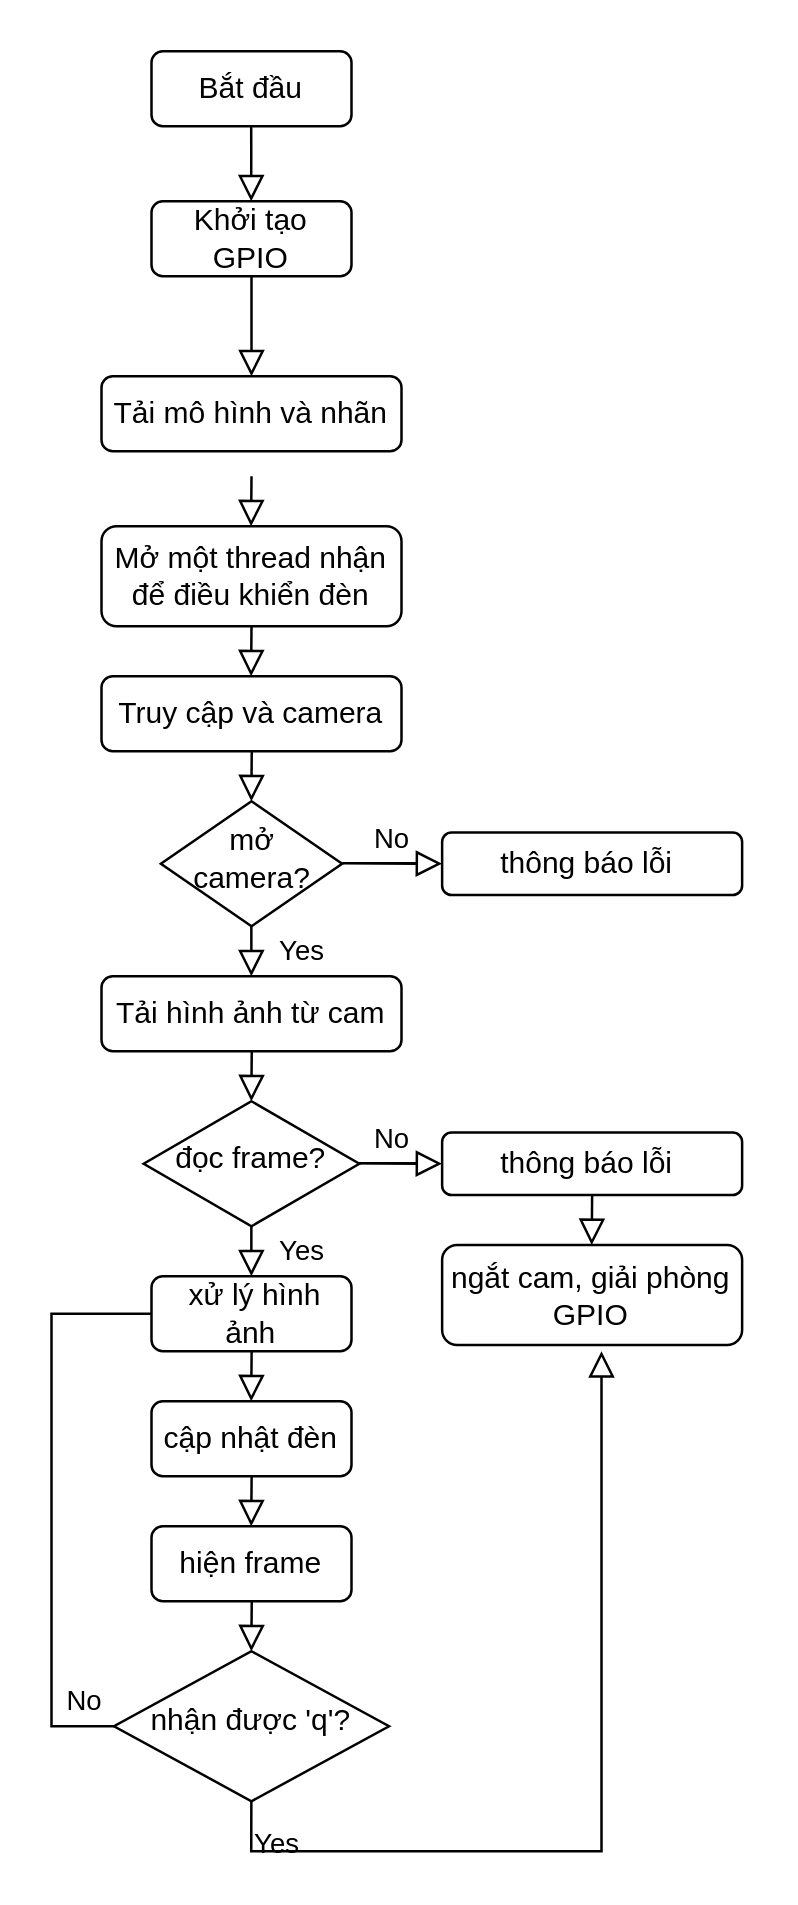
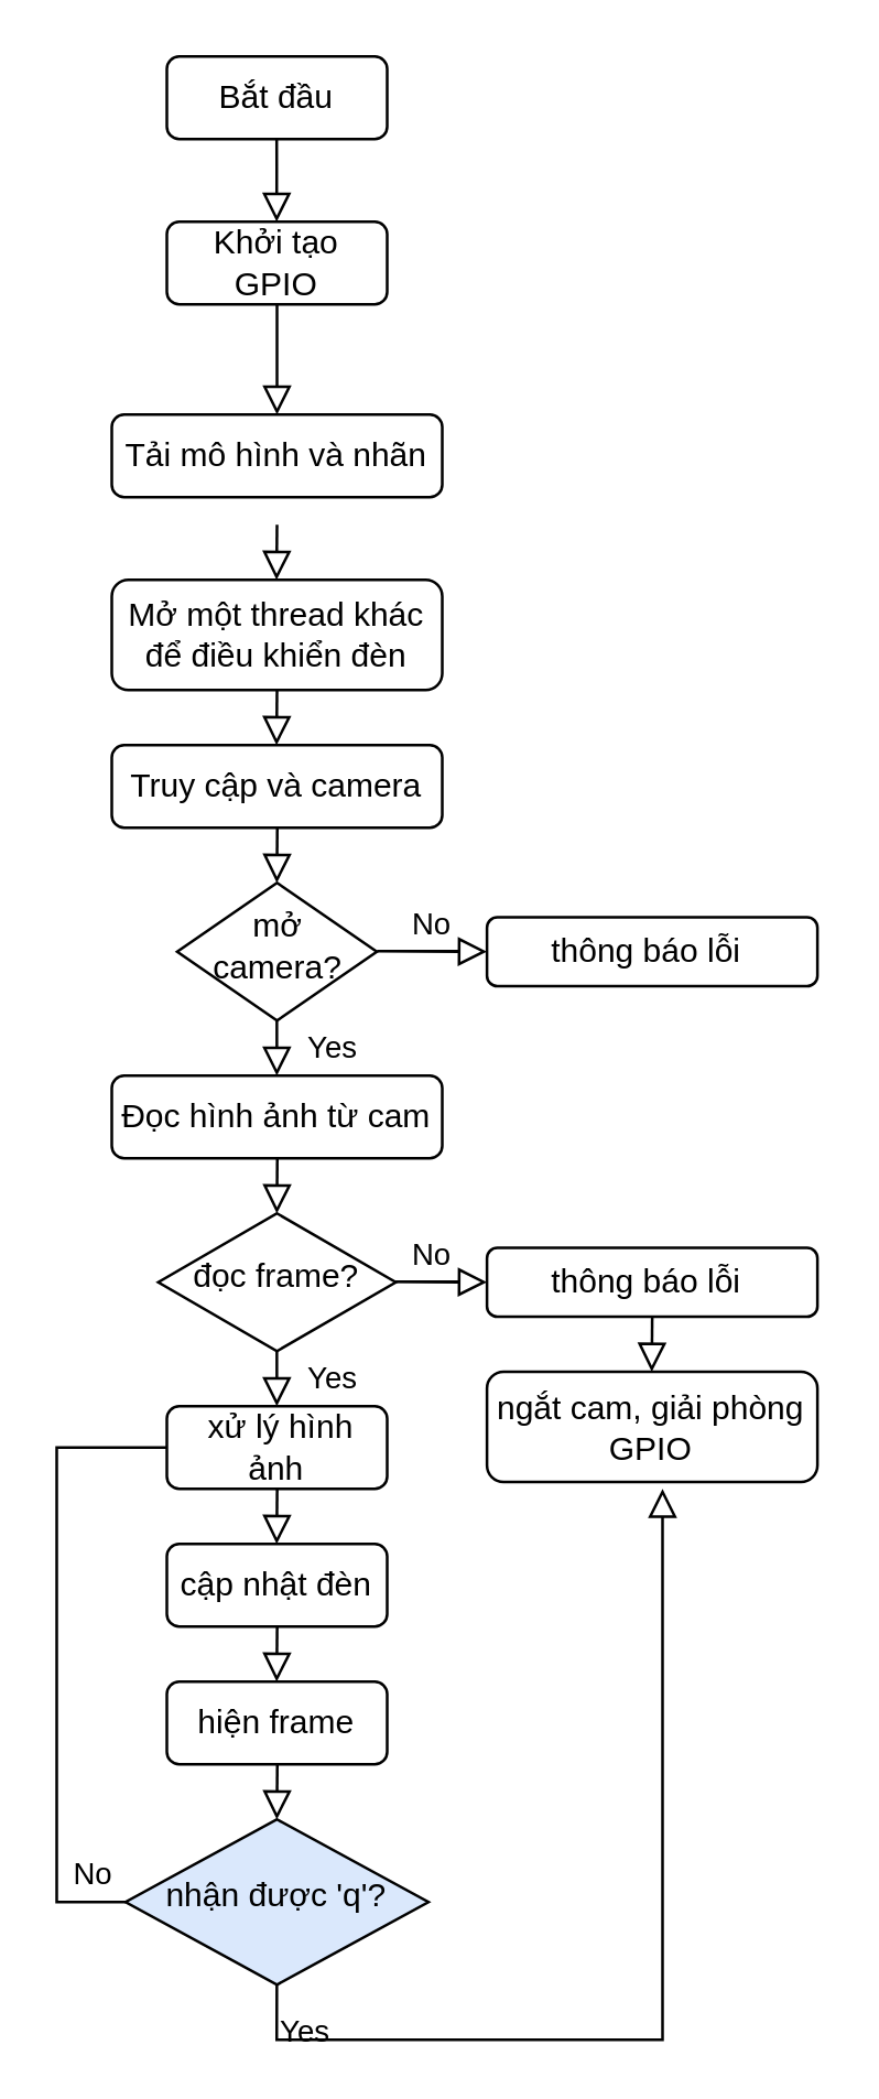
  <mxCell id="0" />
  <mxCell id="1" parent="0" />
  <mxCell id="2" value="" style="rounded=0;html=1;jettySize=auto;orthogonalLoop=1;fontSize=11;endArrow=block;endFill=0;endSize=8;strokeWidth=1;shadow=0;labelBackgroundColor=none;edgeStyle=orthogonalEdgeStyle;" parent="1" source="3" edge="1"><mxGeometry relative="1" as="geometry"><mxPoint x="100" y="150" as="targetPoint" /></mxGeometry></mxCell>
  <mxCell id="3" value="Khởi tạo GPIO" style="rounded=1;whiteSpace=wrap;html=1;fontSize=12;glass=0;strokeWidth=1;shadow=0;" parent="1" vertex="1"><mxGeometry x="60" y="80" width="80" height="30" as="geometry" /></mxCell>
  <mxCell id="4" value="Yes" style="rounded=0;html=1;jettySize=auto;orthogonalLoop=1;fontSize=11;endArrow=block;endFill=0;endSize=8;strokeWidth=1;shadow=0;labelBackgroundColor=none;edgeStyle=orthogonalEdgeStyle;" parent="1" edge="1"><mxGeometry y="20" relative="1" as="geometry"><mxPoint as="offset" /><mxPoint x="99.94" y="370" as="sourcePoint" /><mxPoint x="99.94" y="390" as="targetPoint" /></mxGeometry></mxCell>
  <mxCell id="5" value="No" style="edgeStyle=orthogonalEdgeStyle;rounded=0;html=1;jettySize=auto;orthogonalLoop=1;fontSize=11;endArrow=block;endFill=0;endSize=8;strokeWidth=1;shadow=0;labelBackgroundColor=none;" parent="1" edge="1"><mxGeometry x="-0.715" y="-10" relative="1" as="geometry"><mxPoint as="offset" /><mxPoint x="166.25" y="344.77" as="sourcePoint" /><mxPoint x="176.25" y="345" as="targetPoint" /><Array as="points"><mxPoint x="136.25" y="344.77" /></Array></mxGeometry></mxCell>
  <mxCell id="6" value="mở camera?" style="rhombus;whiteSpace=wrap;html=1;shadow=0;fontFamily=Helvetica;fontSize=12;align=center;strokeWidth=1;spacing=6;spacingTop=-4;" parent="1" vertex="1"><mxGeometry x="63.75" y="320" width="72.5" height="50" as="geometry" /></mxCell>
  <mxCell id="7" value="thông báo lỗi&amp;nbsp;" style="rounded=1;whiteSpace=wrap;html=1;fontSize=12;glass=0;strokeWidth=1;shadow=0;" parent="1" vertex="1"><mxGeometry x="176.25" y="332.5" width="120" height="25" as="geometry" /></mxCell>
- <mxCell id="8" value="Tải hình ảnh từ cam" style="rounded=1;whiteSpace=wrap;html=1;fontSize=12;glass=0;strokeWidth=1;shadow=0;" parent="1" vertex="1"><mxGeometry x="40" y="390" width="120" height="30" as="geometry" /></mxCell>
+ <mxCell id="8" value="Đọc hình ảnh từ cam" style="rounded=1;whiteSpace=wrap;html=1;fontSize=12;glass=0;strokeWidth=1;shadow=0;" parent="1" vertex="1"><mxGeometry x="40" y="390" width="120" height="30" as="geometry" /></mxCell>
  <mxCell id="9" value="Bắt đầu" style="rounded=1;whiteSpace=wrap;html=1;fontSize=12;glass=0;strokeWidth=1;shadow=0;" vertex="1" parent="1"><mxGeometry x="60" y="20" width="80" height="30" as="geometry" /></mxCell>
  <mxCell id="10" value="" style="rounded=0;html=1;jettySize=auto;orthogonalLoop=1;fontSize=11;endArrow=block;endFill=0;endSize=8;strokeWidth=1;shadow=0;labelBackgroundColor=none;edgeStyle=orthogonalEdgeStyle;" edge="1" parent="1"><mxGeometry relative="1" as="geometry"><mxPoint x="99.88" y="50" as="sourcePoint" /><mxPoint x="99.88" y="80" as="targetPoint" /><Array as="points"><mxPoint x="99.88" y="60" /><mxPoint x="99.88" y="60" /></Array></mxGeometry></mxCell>
  <mxCell id="11" value="Tải mô hình và nhãn" style="rounded=1;whiteSpace=wrap;html=1;fontSize=12;glass=0;strokeWidth=1;shadow=0;" vertex="1" parent="1"><mxGeometry x="40" y="150" width="120" height="30" as="geometry" /></mxCell>
- <mxCell id="12" value="Mở một thread nhận để điều khiển đèn" style="rounded=1;whiteSpace=wrap;html=1;fontSize=12;glass=0;strokeWidth=1;shadow=0;" vertex="1" parent="1"><mxGeometry x="40" y="210" width="120" height="40" as="geometry" /></mxCell>
+ <mxCell id="12" value="Mở một thread khác để điều khiển đèn" style="rounded=1;whiteSpace=wrap;html=1;fontSize=12;glass=0;strokeWidth=1;shadow=0;" vertex="1" parent="1"><mxGeometry x="40" y="210" width="120" height="40" as="geometry" /></mxCell>
  <mxCell id="13" value="" style="rounded=0;html=1;jettySize=auto;orthogonalLoop=1;fontSize=11;endArrow=block;endFill=0;endSize=8;strokeWidth=1;shadow=0;labelBackgroundColor=none;edgeStyle=orthogonalEdgeStyle;" edge="1" parent="1"><mxGeometry relative="1" as="geometry"><mxPoint x="100" y="190" as="sourcePoint" /><mxPoint x="99.84" y="210" as="targetPoint" /></mxGeometry></mxCell>
  <mxCell id="14" value="Truy cập và camera" style="rounded=1;whiteSpace=wrap;html=1;fontSize=12;glass=0;strokeWidth=1;shadow=0;" vertex="1" parent="1"><mxGeometry x="40" y="270" width="120" height="30" as="geometry" /></mxCell>
  <mxCell id="15" value="" style="rounded=0;html=1;jettySize=auto;orthogonalLoop=1;fontSize=11;endArrow=block;endFill=0;endSize=8;strokeWidth=1;shadow=0;labelBackgroundColor=none;edgeStyle=orthogonalEdgeStyle;" edge="1" parent="1"><mxGeometry relative="1" as="geometry"><mxPoint x="100" y="250" as="sourcePoint" /><mxPoint x="99.84" y="270" as="targetPoint" /></mxGeometry></mxCell>
  <mxCell id="16" value="" style="rounded=0;html=1;jettySize=auto;orthogonalLoop=1;fontSize=11;endArrow=block;endFill=0;endSize=8;strokeWidth=1;shadow=0;labelBackgroundColor=none;edgeStyle=orthogonalEdgeStyle;" edge="1" parent="1"><mxGeometry relative="1" as="geometry"><mxPoint x="100.1" y="300" as="sourcePoint" /><mxPoint x="99.94" y="320" as="targetPoint" /></mxGeometry></mxCell>
  <mxCell id="17" value="Yes" style="rounded=0;html=1;jettySize=auto;orthogonalLoop=1;fontSize=11;endArrow=block;endFill=0;endSize=8;strokeWidth=1;shadow=0;labelBackgroundColor=none;edgeStyle=orthogonalEdgeStyle;" edge="1" parent="1"><mxGeometry y="20" relative="1" as="geometry"><mxPoint as="offset" /><mxPoint x="99.94" y="490" as="sourcePoint" /><mxPoint x="99.94" y="510" as="targetPoint" /></mxGeometry></mxCell>
  <mxCell id="18" value="No" style="edgeStyle=orthogonalEdgeStyle;rounded=0;html=1;jettySize=auto;orthogonalLoop=1;fontSize=11;endArrow=block;endFill=0;endSize=8;strokeWidth=1;shadow=0;labelBackgroundColor=none;" edge="1" parent="1"><mxGeometry x="-0.715" y="-10" relative="1" as="geometry"><mxPoint as="offset" /><mxPoint x="166.25" y="464.77" as="sourcePoint" /><mxPoint x="176.25" y="465" as="targetPoint" /><Array as="points"><mxPoint x="136.25" y="464.77" /></Array></mxGeometry></mxCell>
  <mxCell id="19" value="đọc frame?" style="rhombus;whiteSpace=wrap;html=1;shadow=0;fontFamily=Helvetica;fontSize=12;align=center;strokeWidth=1;spacing=6;spacingTop=-4;" vertex="1" parent="1"><mxGeometry x="56.88" y="440" width="86.25" height="50" as="geometry" /></mxCell>
  <mxCell id="20" value="thông báo lỗi&amp;nbsp;" style="rounded=1;whiteSpace=wrap;html=1;fontSize=12;glass=0;strokeWidth=1;shadow=0;" vertex="1" parent="1"><mxGeometry x="176.25" y="452.5" width="120" height="25" as="geometry" /></mxCell>
  <mxCell id="21" value="&amp;nbsp;xử lý hình ảnh" style="rounded=1;whiteSpace=wrap;html=1;fontSize=12;glass=0;strokeWidth=1;shadow=0;" vertex="1" parent="1"><mxGeometry x="60" y="510" width="80" height="30" as="geometry" /></mxCell>
  <mxCell id="22" value="" style="rounded=0;html=1;jettySize=auto;orthogonalLoop=1;fontSize=11;endArrow=block;endFill=0;endSize=8;strokeWidth=1;shadow=0;labelBackgroundColor=none;edgeStyle=orthogonalEdgeStyle;" edge="1" parent="1"><mxGeometry relative="1" as="geometry"><mxPoint x="100.1" y="420" as="sourcePoint" /><mxPoint x="99.94" y="440" as="targetPoint" /></mxGeometry></mxCell>
  <mxCell id="23" value="ngắt cam, giải phòng GPIO" style="rounded=1;whiteSpace=wrap;html=1;fontSize=12;glass=0;strokeWidth=1;shadow=0;" vertex="1" parent="1"><mxGeometry x="176.25" y="497.5" width="120" height="40" as="geometry" /></mxCell>
  <mxCell id="24" value="" style="rounded=0;html=1;jettySize=auto;orthogonalLoop=1;fontSize=11;endArrow=block;endFill=0;endSize=8;strokeWidth=1;shadow=0;labelBackgroundColor=none;edgeStyle=orthogonalEdgeStyle;" edge="1" parent="1"><mxGeometry relative="1" as="geometry"><mxPoint x="236.25" y="477.5" as="sourcePoint" /><mxPoint x="236.09" y="497.5" as="targetPoint" /></mxGeometry></mxCell>
  <mxCell id="25" value="cập nhật đèn" style="rounded=1;whiteSpace=wrap;html=1;fontSize=12;glass=0;strokeWidth=1;shadow=0;" vertex="1" parent="1"><mxGeometry x="60" y="560" width="80" height="30" as="geometry" /></mxCell>
  <mxCell id="26" value="hiện frame" style="rounded=1;whiteSpace=wrap;html=1;fontSize=12;glass=0;strokeWidth=1;shadow=0;" vertex="1" parent="1"><mxGeometry x="60" y="610" width="80" height="30" as="geometry" /></mxCell>
  <mxCell id="27" value="" style="rounded=0;html=1;jettySize=auto;orthogonalLoop=1;fontSize=11;endArrow=block;endFill=0;endSize=8;strokeWidth=1;shadow=0;labelBackgroundColor=none;edgeStyle=orthogonalEdgeStyle;" edge="1" parent="1"><mxGeometry relative="1" as="geometry"><mxPoint x="100.05" y="540" as="sourcePoint" /><mxPoint x="99.89" y="560" as="targetPoint" /></mxGeometry></mxCell>
  <mxCell id="28" value="" style="rounded=0;html=1;jettySize=auto;orthogonalLoop=1;fontSize=11;endArrow=block;endFill=0;endSize=8;strokeWidth=1;shadow=0;labelBackgroundColor=none;edgeStyle=orthogonalEdgeStyle;" edge="1" parent="1"><mxGeometry relative="1" as="geometry"><mxPoint x="100.05" y="590" as="sourcePoint" /><mxPoint x="99.89" y="610" as="targetPoint" /></mxGeometry></mxCell>
  <mxCell id="29" value="Yes" style="rounded=0;html=1;jettySize=auto;orthogonalLoop=1;fontSize=11;endArrow=block;endFill=0;endSize=8;strokeWidth=1;shadow=0;labelBackgroundColor=none;edgeStyle=orthogonalEdgeStyle;" edge="1" parent="1"><mxGeometry x="-0.905" y="10" relative="1" as="geometry"><mxPoint as="offset" /><mxPoint x="99.94" y="720" as="sourcePoint" /><mxPoint x="240" y="540" as="targetPoint" /><Array as="points"><mxPoint x="100" y="740" /><mxPoint x="240" y="740" /></Array></mxGeometry></mxCell>
- <mxCell id="30" value="nhận được 'q'?" style="rhombus;whiteSpace=wrap;html=1;shadow=0;fontFamily=Helvetica;fontSize=12;align=center;strokeWidth=1;spacing=6;spacingTop=-4;" vertex="1" parent="1"><mxGeometry x="45" y="660" width="110" height="60" as="geometry" /></mxCell>
+ <mxCell id="30" value="nhận được 'q'?" style="rhombus;whiteSpace=wrap;html=1;shadow=0;fontFamily=Helvetica;fontSize=12;align=center;strokeWidth=1;spacing=6;spacingTop=-4;fillColor=#dae8fc;" vertex="1" parent="1"><mxGeometry x="45" y="660" width="110" height="60" as="geometry" /></mxCell>
  <mxCell id="31" value="" style="rounded=0;html=1;jettySize=auto;orthogonalLoop=1;fontSize=11;endArrow=block;endFill=0;endSize=8;strokeWidth=1;shadow=0;labelBackgroundColor=none;edgeStyle=orthogonalEdgeStyle;" edge="1" parent="1"><mxGeometry relative="1" as="geometry"><mxPoint x="100.1" y="640" as="sourcePoint" /><mxPoint x="99.94" y="660" as="targetPoint" /></mxGeometry></mxCell>
  <mxCell id="32" value="No" style="edgeStyle=orthogonalEdgeStyle;rounded=0;html=1;jettySize=auto;orthogonalLoop=1;fontSize=11;endArrow=none;endFill=0;endSize=8;strokeWidth=1;shadow=0;labelBackgroundColor=none;exitX=0;exitY=0.5;exitDx=0;exitDy=0;entryX=0;entryY=0.5;entryDx=0;entryDy=0;" edge="1" parent="1" source="30" target="21"><mxGeometry x="-0.897" y="-10" relative="1" as="geometry"><mxPoint as="offset" /><mxPoint x="19.98" y="689.77" as="sourcePoint" /><mxPoint x="-10" y="457.009" as="targetPoint" /><Array as="points"><mxPoint x="20" y="690" /><mxPoint x="20" y="525" /></Array></mxGeometry></mxCell>
